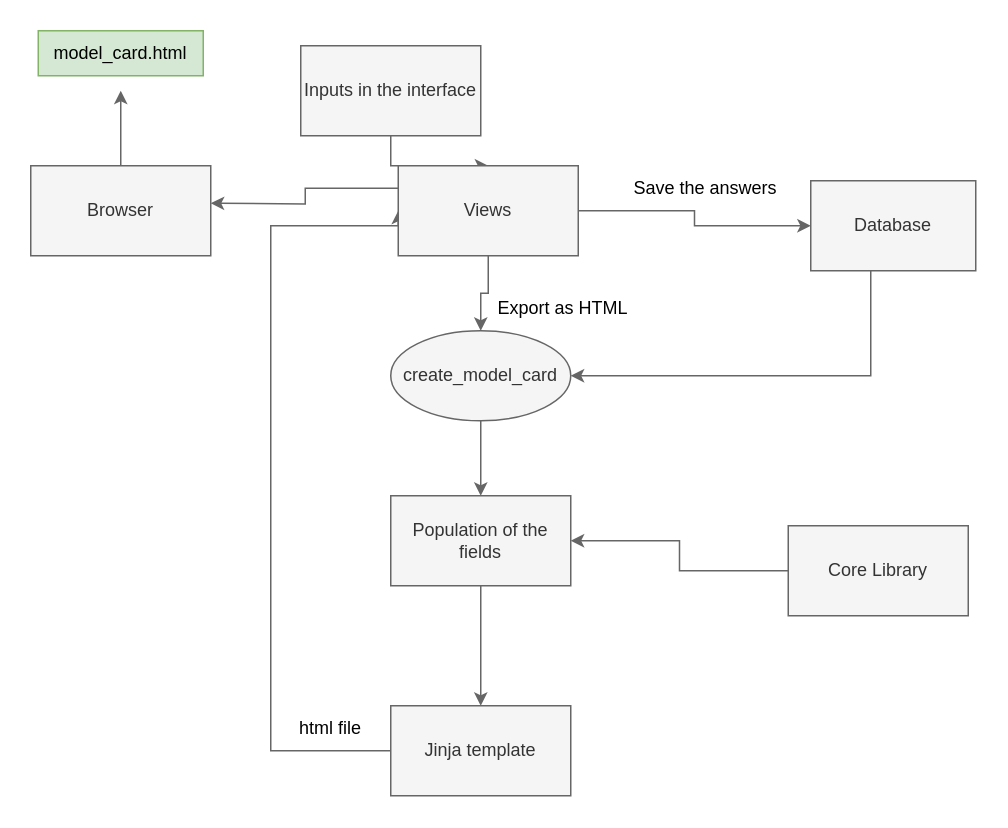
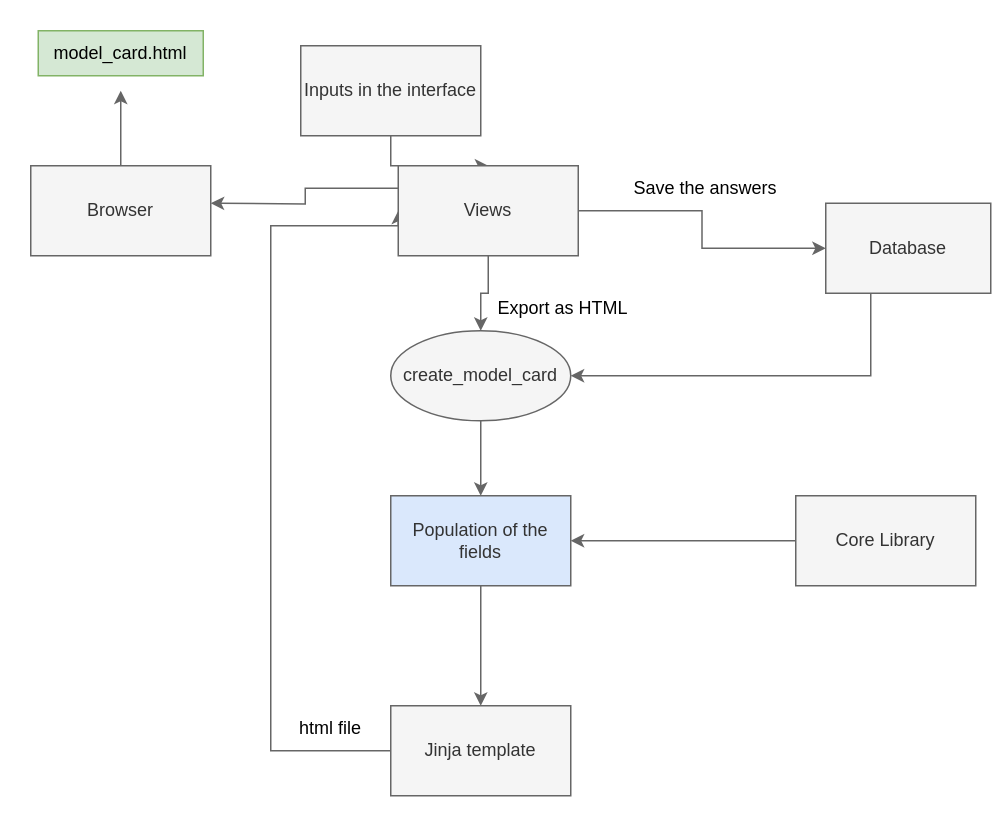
  <mxCell id="0" />
  <mxCell id="1" parent="0" />
  <mxCell id="2" style="edgeStyle=orthogonalEdgeStyle;rounded=0;orthogonalLoop=1;jettySize=auto;html=1;entryX=0.5;entryY=0;entryDx=0;entryDy=0;fillColor=#f5f5f5;strokeColor=#666666;" edge="1" parent="1" source="3" target="19"><mxGeometry relative="1" as="geometry" /></mxCell>
  <mxCell id="3" value="Inputs in the interface" style="rounded=0;whiteSpace=wrap;html=1;fillColor=#f5f5f5;fontColor=#333333;strokeColor=#666666;" vertex="1" parent="1"><mxGeometry x="200" y="30" width="120" height="60" as="geometry" /></mxCell>
  <mxCell id="4" style="edgeStyle=orthogonalEdgeStyle;rounded=0;orthogonalLoop=1;jettySize=auto;html=1;entryX=1;entryY=0.5;entryDx=0;entryDy=0;fillColor=#f5f5f5;strokeColor=#666666;" edge="1" parent="1" source="5" target="8"><mxGeometry relative="1" as="geometry"><Array as="points"><mxPoint x="580" y="250" /></Array></mxGeometry></mxCell>
- <mxCell id="5" value="Database" style="rounded=0;whiteSpace=wrap;html=1;fillColor=#f5f5f5;fontColor=#333333;strokeColor=#666666;" vertex="1" parent="1"><mxGeometry x="540" y="120" width="110" height="60" as="geometry" /></mxCell>
+ <mxCell id="5" value="Database" style="rounded=0;whiteSpace=wrap;html=1;fillColor=#f5f5f5;fontColor=#333333;strokeColor=#666666;" vertex="1" parent="1"><mxGeometry x="550" y="135" width="110" height="60" as="geometry" /></mxCell>
  <mxCell id="6" value="Save the answers" style="text;html=1;align=center;verticalAlign=middle;whiteSpace=wrap;rounded=0;" vertex="1" parent="1"><mxGeometry x="410" y="110" width="120" height="30" as="geometry" /></mxCell>
  <mxCell id="7" style="edgeStyle=orthogonalEdgeStyle;rounded=0;orthogonalLoop=1;jettySize=auto;html=1;entryX=0.5;entryY=0;entryDx=0;entryDy=0;fillColor=#f5f5f5;strokeColor=#666666;" edge="1" parent="1" source="8" target="11"><mxGeometry relative="1" as="geometry" /></mxCell>
  <mxCell id="8" value="create_model_card" style="ellipse;whiteSpace=wrap;html=1;fillColor=#f5f5f5;fontColor=#333333;strokeColor=#666666;" vertex="1" parent="1"><mxGeometry x="260" y="220" width="120" height="60" as="geometry" /></mxCell>
  <mxCell id="9" value="Export as HTML" style="text;html=1;align=center;verticalAlign=middle;whiteSpace=wrap;rounded=0;" vertex="1" parent="1"><mxGeometry x="330" y="190" width="90" height="30" as="geometry" /></mxCell>
  <mxCell id="10" value="" style="edgeStyle=orthogonalEdgeStyle;rounded=0;orthogonalLoop=1;jettySize=auto;html=1;fillColor=#f5f5f5;strokeColor=#666666;" edge="1" parent="1" source="11" target="15"><mxGeometry relative="1" as="geometry" /></mxCell>
- <mxCell id="11" value="Population of the fields" style="rounded=0;whiteSpace=wrap;html=1;fillColor=#f5f5f5;fontColor=#333333;strokeColor=#666666;" vertex="1" parent="1"><mxGeometry x="260" y="330" width="120" height="60" as="geometry" /></mxCell>
+ <mxCell id="11" value="Population of the fields" style="rounded=0;whiteSpace=wrap;html=1;fillColor=#dae8fc;fontColor=#333333;strokeColor=#666666;" vertex="1" parent="1"><mxGeometry x="260" y="330" width="120" height="60" as="geometry" /></mxCell>
  <mxCell id="12" style="edgeStyle=orthogonalEdgeStyle;rounded=0;orthogonalLoop=1;jettySize=auto;html=1;fillColor=#f5f5f5;strokeColor=#666666;" edge="1" parent="1" source="13" target="11"><mxGeometry relative="1" as="geometry" /></mxCell>
- <mxCell id="13" value="Core Library" style="rounded=0;whiteSpace=wrap;html=1;fillColor=#f5f5f5;fontColor=#333333;strokeColor=#666666;" vertex="1" parent="1"><mxGeometry x="525" y="350" width="120" height="60" as="geometry" /></mxCell>
+ <mxCell id="13" value="Core Library" style="rounded=0;whiteSpace=wrap;html=1;fillColor=#f5f5f5;fontColor=#333333;strokeColor=#666666;" vertex="1" parent="1"><mxGeometry x="530" y="330" width="120" height="60" as="geometry" /></mxCell>
  <mxCell id="14" style="edgeStyle=orthogonalEdgeStyle;rounded=0;orthogonalLoop=1;jettySize=auto;html=1;entryX=0;entryY=0.5;entryDx=0;entryDy=0;fillColor=#f5f5f5;strokeColor=#666666;" edge="1" parent="1" target="19"><mxGeometry relative="1" as="geometry"><mxPoint x="260" y="470" as="sourcePoint" /><mxPoint x="200" y="150" as="targetPoint" /><Array as="points"><mxPoint x="260" y="500" /><mxPoint x="180" y="500" /><mxPoint x="180" y="150" /></Array></mxGeometry></mxCell>
  <mxCell id="15" value="Jinja template" style="whiteSpace=wrap;html=1;rounded=0;fillColor=#f5f5f5;fontColor=#333333;strokeColor=#666666;" vertex="1" parent="1"><mxGeometry x="260" y="470" width="120" height="60" as="geometry" /></mxCell>
  <mxCell id="16" style="edgeStyle=orthogonalEdgeStyle;rounded=0;orthogonalLoop=1;jettySize=auto;html=1;entryX=0;entryY=0.5;entryDx=0;entryDy=0;fillColor=#f5f5f5;strokeColor=#666666;" edge="1" parent="1" source="19" target="5"><mxGeometry relative="1" as="geometry" /></mxCell>
  <mxCell id="17" style="edgeStyle=orthogonalEdgeStyle;rounded=0;orthogonalLoop=1;jettySize=auto;html=1;exitX=0.5;exitY=1;exitDx=0;exitDy=0;entryX=0.5;entryY=0;entryDx=0;entryDy=0;fillColor=#f5f5f5;strokeColor=#666666;" edge="1" parent="1" source="19" target="8"><mxGeometry relative="1" as="geometry" /></mxCell>
  <mxCell id="18" style="edgeStyle=orthogonalEdgeStyle;rounded=0;orthogonalLoop=1;jettySize=auto;html=1;exitX=0;exitY=0.25;exitDx=0;exitDy=0;fillColor=#f5f5f5;strokeColor=#666666;" edge="1" parent="1" source="19"><mxGeometry relative="1" as="geometry"><mxPoint x="140" y="135" as="targetPoint" /></mxGeometry></mxCell>
  <mxCell id="19" value="Views" style="rounded=0;whiteSpace=wrap;html=1;fillColor=#f5f5f5;fontColor=#333333;strokeColor=#666666;" vertex="1" parent="1"><mxGeometry x="265" y="110" width="120" height="60" as="geometry" /></mxCell>
  <mxCell id="20" style="edgeStyle=orthogonalEdgeStyle;rounded=0;orthogonalLoop=1;jettySize=auto;html=1;exitX=0.5;exitY=0;exitDx=0;exitDy=0;fillColor=#f5f5f5;strokeColor=#666666;" edge="1" parent="1" source="21"><mxGeometry relative="1" as="geometry"><mxPoint x="80" y="60" as="targetPoint" /></mxGeometry></mxCell>
  <mxCell id="21" value="Browser" style="rounded=0;whiteSpace=wrap;html=1;fillColor=#f5f5f5;fontColor=#333333;strokeColor=#666666;" vertex="1" parent="1"><mxGeometry x="20" y="110" width="120" height="60" as="geometry" /></mxCell>
  <mxCell id="22" value="html file" style="text;html=1;align=center;verticalAlign=middle;whiteSpace=wrap;rounded=0;" vertex="1" parent="1"><mxGeometry x="190" y="470" width="60" height="30" as="geometry" /></mxCell>
  <mxCell id="23" value="model_card.html" style="text;html=1;align=center;verticalAlign=middle;whiteSpace=wrap;rounded=0;fillColor=#d5e8d4;strokeColor=#82b366;" vertex="1" parent="1"><mxGeometry x="25" y="20" width="110" height="30" as="geometry" /></mxCell>
